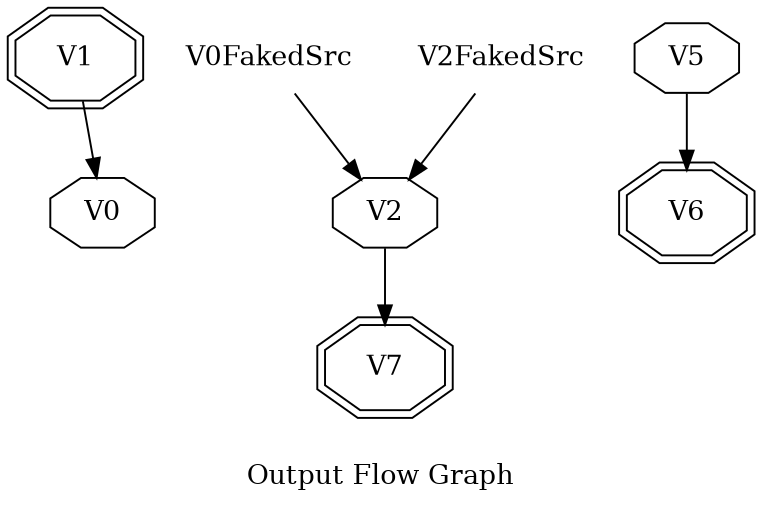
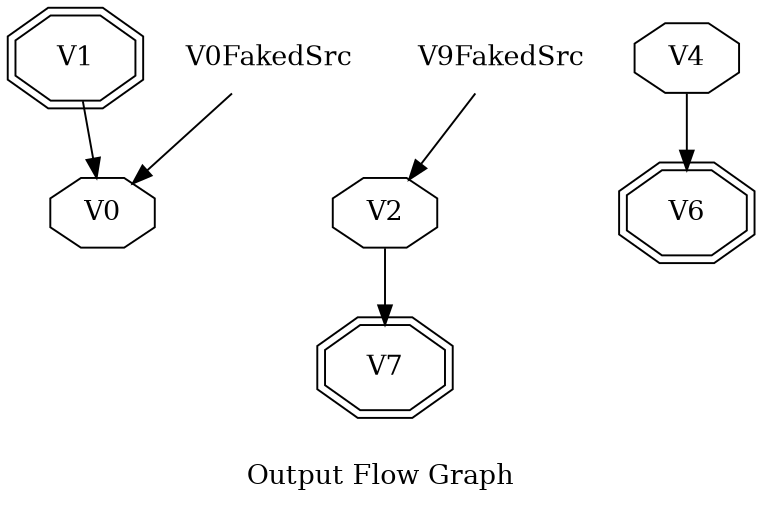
  digraph {
    label="Output Flow Graph"
    rankdir=TB
    node [shape=octagon]
    n1 [label=V0]
    n2 [label=V1 shape=doubleoctagon]
    n3 [label=V2]
    n4 [label=V7 shape=doubleoctagon]
    n5 [label=V6 shape=doubleoctagon]
-   n6 [label=V5]
+   n6 [label=V4]
    V0FakedSrc [shape=none]
-   V2FakedSrc [shape=none]
+   V2FakedSrc [shape=none label=V9FakedSrc]
    n2 -> n1
    n3 -> n4
    n6 -> n5
-   V0FakedSrc -> n3
+   V0FakedSrc -> n1
    V2FakedSrc -> n3
  }
